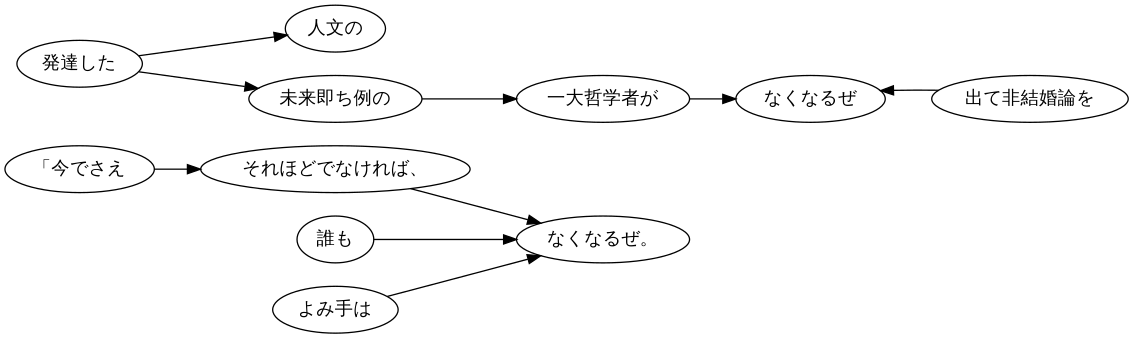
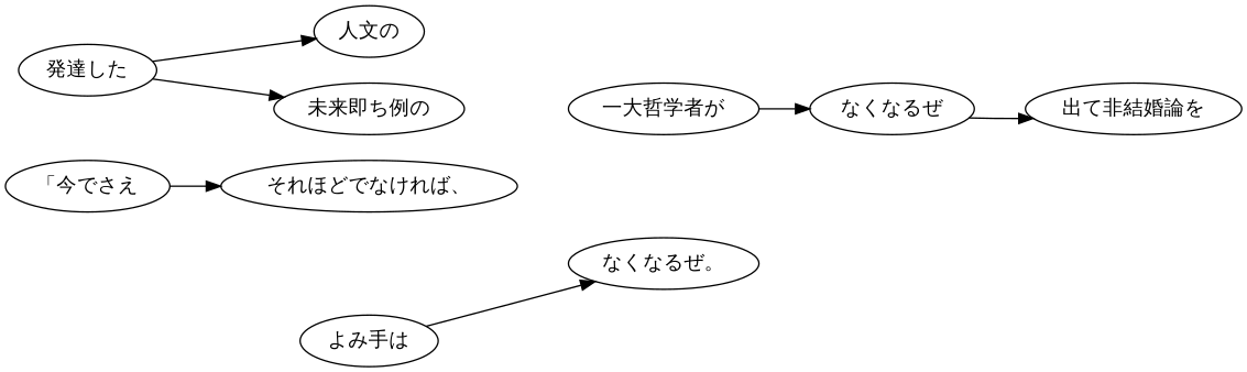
  digraph {
    rankdir=LR
    n1 [label="「今でさえ"]
    n2 [label="それほどでなければ、"]
    n3 [label="なくなるぜ。"]
    n4 [label="人文の"]
    n5 [label="発達した"]
    n6 [label="未来即ち例の"]
    n7 [label="一大哲学者が"]
    n8 [label="なくなるぜ"]
    n9 [label="出て非結婚論を"]
-   n10 [label="誰も"]
    n11 [label="よみ手は"]
    n1 -> n2
-   n2 -> n3
    n5 -> n4
    n5 -> n6
-   n6 -> n7
    n7 -> n8
-   n9 -> n8
-   n10 -> n3
+   n8 -> n9
    n11 -> n3
  }
